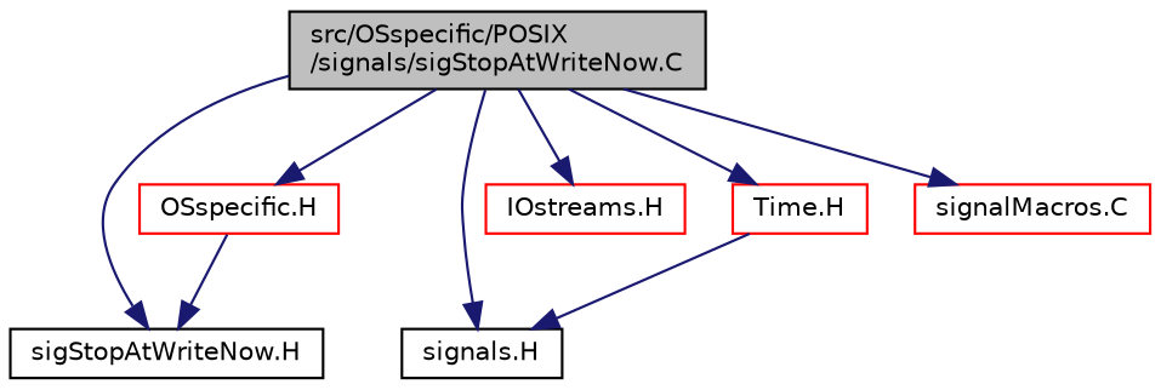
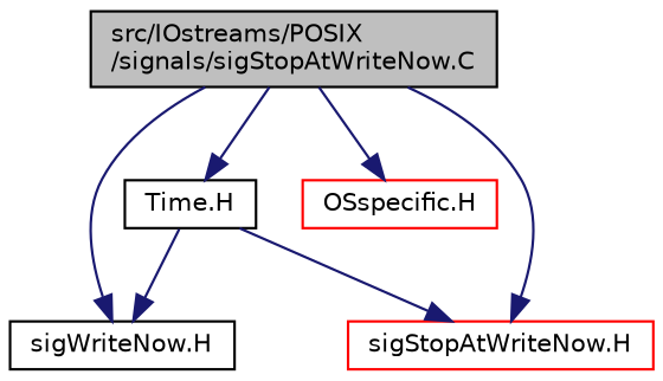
  digraph {
    node [color=red fontname=Helvetica fontsize=10 shape=record]
    edge [color=midnightblue fontname=Helvetica fontsize=10 labelfontname=Helvetica labelfontsize=10 style=solid]
-   n1 [color=black fillcolor=grey75 fontcolor=black height=0.2 label="src/OSspecific/POSIX\l/signals/sigStopAtWriteNow.C" style=filled width=0.4]
-   n2 [color=black height=0.2 label="signals.H" width=0.4]
-   n3 [color=black height=0.2 label="sigStopAtWriteNow.H" width=0.4]
+   n1 [color=black fillcolor=grey75 fontcolor=black height=0.2 label="src/IOstreams/POSIX\l/signals/sigStopAtWriteNow.C" style=filled width=0.4]
+   n2 [color=black height=0.2 label="sigWriteNow.H" width=0.4]
+   n3 [height=0.2 label="sigStopAtWriteNow.H" width=0.4]
    n4 [height=0.2 label="OSspecific.H" width=0.4]
-   n5 [height=0.2 label="IOstreams.H" width=0.4]
-   n6 [height=0.2 label="Time.H" width=0.4]
-   n7 [height=0.2 label="signalMacros.C" width=0.4]
+   n6 [color=black height=0.2 label="Time.H" width=0.4]
    n1 -> n2
    n1 -> n3
    n1 -> n4
-   n1 -> n5
    n1 -> n6
-   n1 -> n7
    n6 -> n2
-   n4 -> n3
+   n6 -> n3
  }
